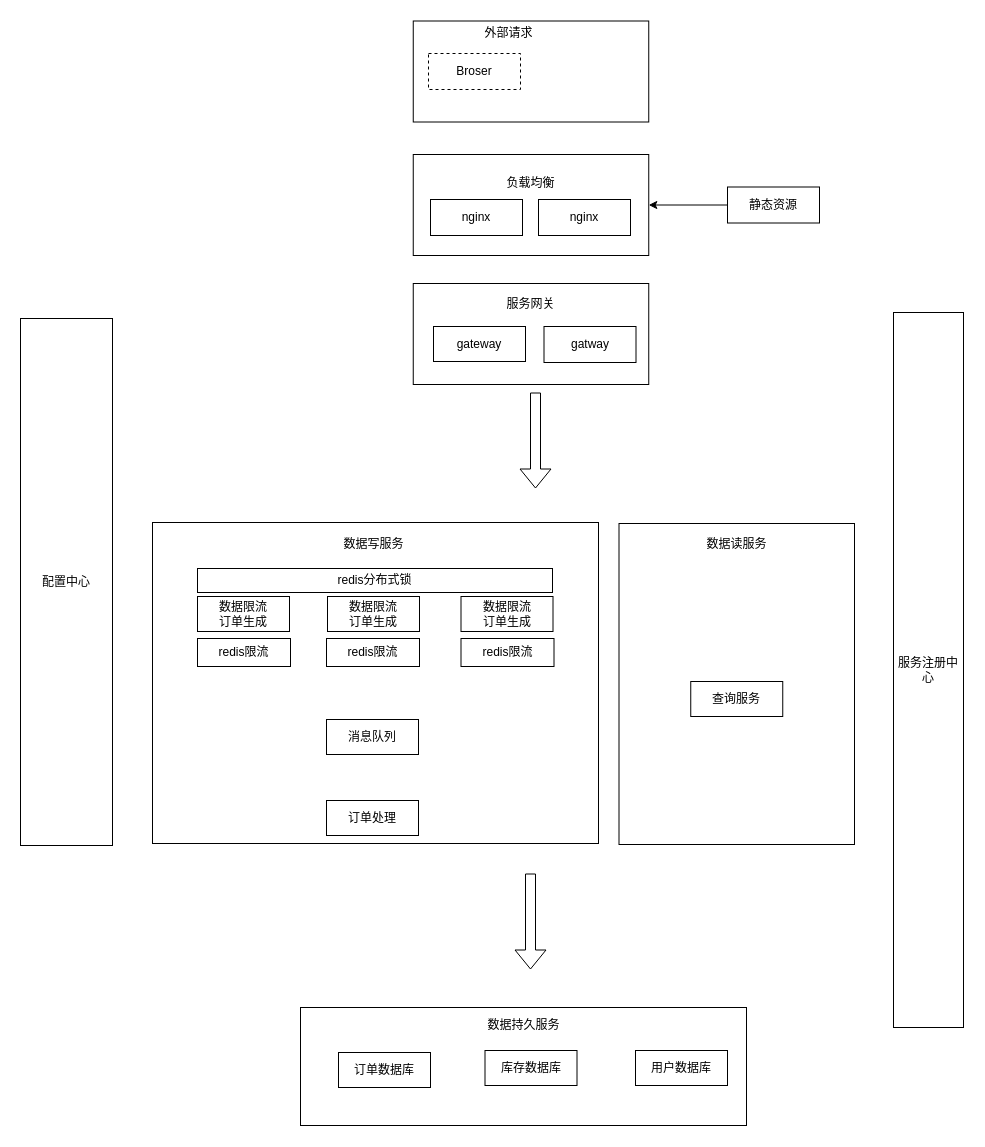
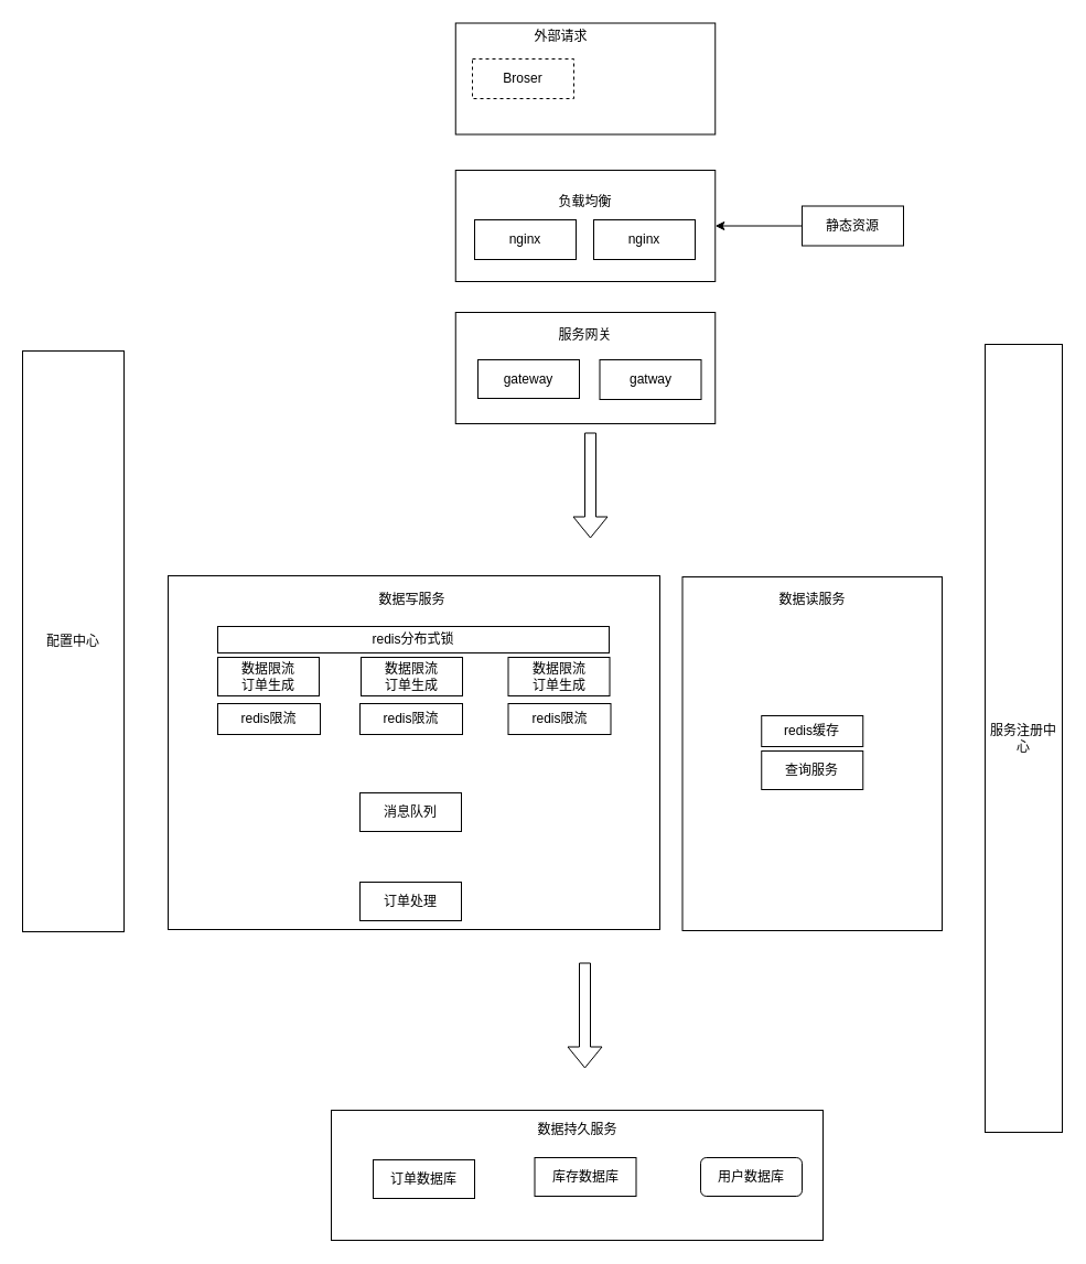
  <mxCell id="0" />
  <mxCell id="1" parent="0" />
  <mxCell id="2" value="" style="rounded=0;whiteSpace=wrap;html=1;fillColor=none;strokeColor=#000000;fontColor=#000000;" vertex="1" parent="1"><mxGeometry x="412.75" y="283" width="235.5" height="101" as="geometry" /></mxCell>
  <mxCell id="3" value="" style="rounded=0;whiteSpace=wrap;html=1;fillColor=none;strokeColor=#000000;fontColor=#000000;" vertex="1" parent="1"><mxGeometry x="412.75" y="154" width="235.5" height="101" as="geometry" /></mxCell>
  <mxCell id="4" value="" style="rounded=0;whiteSpace=wrap;html=1;fillColor=none;strokeColor=#000000;fontColor=#000000;" vertex="1" parent="1"><mxGeometry x="618.5" y="523" width="235.5" height="321" as="geometry" /></mxCell>
  <mxCell id="5" value="" style="rounded=0;whiteSpace=wrap;html=1;fillColor=none;strokeColor=#000000;fontColor=#000000;" vertex="1" parent="1"><mxGeometry x="152" y="522" width="446" height="321" as="geometry" /></mxCell>
  <mxCell id="6" value="Broser" style="rounded=0;whiteSpace=wrap;html=1;fillColor=none;strokeColor=#000000;fontColor=#000000;dashed=1;" parent="1" vertex="1"><mxGeometry x="428" y="53" width="92" height="36" as="geometry" /></mxCell>
  <mxCell id="7" value="nginx" style="rounded=0;whiteSpace=wrap;html=1;fillColor=none;strokeColor=#000000;fontColor=#000000;" parent="1" vertex="1"><mxGeometry x="430" y="199" width="92" height="36" as="geometry" /></mxCell>
  <mxCell id="8" value="外部请求" style="text;html=1;strokeColor=none;fillColor=none;align=center;verticalAlign=middle;whiteSpace=wrap;rounded=0;fontColor=#000000;" parent="1" vertex="1"><mxGeometry x="480.5" y="23" width="55" height="20" as="geometry" /></mxCell>
  <mxCell id="9" style="edgeStyle=none;html=1;exitX=0;exitY=0.5;exitDx=0;exitDy=0;entryX=1;entryY=0.5;entryDx=0;entryDy=0;fontColor=#000000;strokeColor=#000000;" edge="1" parent="1" source="10" target="3"><mxGeometry relative="1" as="geometry" /></mxCell>
  <mxCell id="10" value="静态资源" style="rounded=0;whiteSpace=wrap;html=1;fillColor=none;strokeColor=#000000;fontColor=#000000;" parent="1" vertex="1"><mxGeometry x="727" y="186.5" width="92" height="36" as="geometry" /></mxCell>
  <mxCell id="11" value="gateway" style="rounded=0;whiteSpace=wrap;html=1;fillColor=none;strokeColor=#000000;fontColor=#000000;" parent="1" vertex="1"><mxGeometry x="433" y="326" width="92" height="35" as="geometry" /></mxCell>
  <mxCell id="12" value="gatway" style="rounded=0;whiteSpace=wrap;html=1;fillColor=none;strokeColor=#000000;fontColor=#000000;" parent="1" vertex="1"><mxGeometry x="543.5" y="326" width="92" height="36" as="geometry" /></mxCell>
  <mxCell id="13" value="服务注册中心" style="rounded=0;whiteSpace=wrap;html=1;fillColor=none;strokeColor=#000000;fontColor=#000000;" parent="1" vertex="1"><mxGeometry x="893" y="312" width="70" height="715" as="geometry" /></mxCell>
  <mxCell id="14" value="配置中心" style="rounded=0;whiteSpace=wrap;html=1;fillColor=none;strokeColor=#000000;fontColor=#000000;" parent="1" vertex="1"><mxGeometry x="20" y="318" width="92" height="527" as="geometry" /></mxCell>
  <mxCell id="15" value="数据限流&lt;br&gt;订单生成" style="rounded=0;whiteSpace=wrap;html=1;fillColor=none;strokeColor=#000000;fontColor=#000000;" parent="1" vertex="1"><mxGeometry x="197" y="596" width="92" height="35" as="geometry" /></mxCell>
  <mxCell id="16" value="数据限流&lt;br&gt;订单生成" style="rounded=0;whiteSpace=wrap;html=1;fillColor=none;strokeColor=#000000;fontColor=#000000;" parent="1" vertex="1"><mxGeometry x="460.5" y="596" width="92" height="35" as="geometry" /></mxCell>
  <mxCell id="17" value="数据限流&lt;br&gt;订单生成" style="rounded=0;whiteSpace=wrap;html=1;fillColor=none;strokeColor=#000000;fontColor=#000000;" parent="1" vertex="1"><mxGeometry x="327" y="596" width="92" height="35" as="geometry" /></mxCell>
  <mxCell id="18" value="消息队列" style="rounded=0;whiteSpace=wrap;html=1;fillColor=none;strokeColor=#000000;fontColor=#000000;" parent="1" vertex="1"><mxGeometry x="326" y="719" width="92" height="35" as="geometry" /></mxCell>
  <mxCell id="19" value="订单处理" style="rounded=0;whiteSpace=wrap;html=1;fillColor=none;strokeColor=#000000;fontColor=#000000;" parent="1" vertex="1"><mxGeometry x="326" y="800" width="92" height="35" as="geometry" /></mxCell>
  <mxCell id="20" value="订单数据库&lt;span style=&quot;color: rgba(0 , 0 , 0 , 0) ; font-family: monospace ; font-size: 0px&quot;&gt;%3CmxGraphModel%3E%3Croot%3E%3CmxCell%20id%3D%220%22%2F%3E%3CmxCell%20id%3D%221%22%20parent%3D%220%22%2F%3E%3CmxCell%20id%3D%222%22%20value%3D%22%E8%AE%A2%E5%8D%95%E5%A4%84%E7%90%86%E6%9C%8D%E5%8A%A1%22%20style%3D%22rounded%3D0%3BwhiteSpace%3Dwrap%3Bhtml%3D1%3BfillColor%3Dnone%3BstrokeColor%3D%23000000%3BfontColor%3D%23000000%3B%22%20vertex%3D%221%22%20parent%3D%221%22%3E%3CmxGeometry%20x%3D%22386.5%22%20y%3D%22781%22%20width%3D%2292%22%20height%3D%2235%22%20as%3D%22geometry%22%2F%3E%3C%2FmxCell%3E%3C%2Froot%3E%3C%2FmxGraphModel%3E&lt;/span&gt;" style="rounded=0;whiteSpace=wrap;html=1;fillColor=none;strokeColor=#000000;fontColor=#000000;" parent="1" vertex="1"><mxGeometry x="338" y="1052" width="92" height="35" as="geometry" /></mxCell>
  <mxCell id="21" value="库存数据库" style="rounded=0;whiteSpace=wrap;html=1;fillColor=none;strokeColor=#000000;fontColor=#000000;" parent="1" vertex="1"><mxGeometry x="484.5" y="1050" width="92" height="35" as="geometry" /></mxCell>
- <mxCell id="22" value="用户数据库" style="rounded=0;whiteSpace=wrap;html=1;fillColor=none;strokeColor=#000000;fontColor=#000000;" parent="1" vertex="1"><mxGeometry x="635" y="1050" width="92" height="35" as="geometry" /></mxCell>
+ <mxCell id="22" value="用户数据库" style="whiteSpace=wrap;html=1;fillColor=none;strokeColor=#000000;fontColor=#000000;rounded=1;" parent="1" vertex="1"><mxGeometry x="635" y="1050" width="92" height="35" as="geometry" /></mxCell>
  <mxCell id="23" value="redis分布式锁" style="rounded=0;whiteSpace=wrap;html=1;fontColor=#000000;strokeColor=#000000;fillColor=none;" parent="1" vertex="1"><mxGeometry x="197" y="568" width="355" height="24" as="geometry" /></mxCell>
  <mxCell id="24" value="redis限流" style="rounded=0;whiteSpace=wrap;html=1;fontColor=#000000;strokeColor=#000000;fillColor=none;" parent="1" vertex="1"><mxGeometry x="197" y="638" width="93" height="28" as="geometry" /></mxCell>
  <mxCell id="25" value="redis限流" style="rounded=0;whiteSpace=wrap;html=1;fontColor=#000000;strokeColor=#000000;fillColor=none;" parent="1" vertex="1"><mxGeometry x="326" y="638" width="93" height="28" as="geometry" /></mxCell>
  <mxCell id="26" value="redis限流" style="rounded=0;whiteSpace=wrap;html=1;fontColor=#000000;strokeColor=#000000;fillColor=none;" parent="1" vertex="1"><mxGeometry x="460.5" y="638" width="93" height="28" as="geometry" /></mxCell>
  <mxCell id="27" value="查询服务" style="rounded=0;whiteSpace=wrap;html=1;fillColor=none;strokeColor=#000000;fontColor=#000000;" vertex="1" parent="1"><mxGeometry x="690.25" y="681" width="92" height="35" as="geometry" /></mxCell>
+ <mxCell id="28" value="redis缓存" style="rounded=0;whiteSpace=wrap;html=1;fontColor=#000000;strokeColor=#000000;fillColor=none;" vertex="1" parent="1"><mxGeometry x="690.25" y="649" width="92" height="28" as="geometry" /></mxCell>
  <mxCell id="29" value="" style="shape=flexArrow;endArrow=classic;html=1;fontColor=#000000;strokeColor=#000000;" edge="1" parent="1"><mxGeometry width="50" height="50" relative="1" as="geometry"><mxPoint x="535" y="392" as="sourcePoint" /><mxPoint x="535" y="488" as="targetPoint" /></mxGeometry></mxCell>
  <mxCell id="30" value="" style="rounded=0;whiteSpace=wrap;html=1;fillColor=none;strokeColor=#000000;fontColor=#000000;" vertex="1" parent="1"><mxGeometry x="300" y="1007" width="446" height="118" as="geometry" /></mxCell>
  <mxCell id="31" value="数据写服务" style="text;html=1;strokeColor=none;fillColor=none;align=center;verticalAlign=middle;whiteSpace=wrap;rounded=0;fontColor=#000000;" vertex="1" parent="1"><mxGeometry x="315.5" y="534" width="115" height="20" as="geometry" /></mxCell>
  <mxCell id="32" value="数据读服务&lt;span style=&quot;color: rgba(0 , 0 , 0 , 0) ; font-family: monospace ; font-size: 0px&quot;&gt;%3CmxGraphModel%3E%3Croot%3E%3CmxCell%20id%3D%220%22%2F%3E%3CmxCell%20id%3D%221%22%20parent%3D%220%22%2F%3E%3CmxCell%20id%3D%222%22%20value%3D%22%E6%95%B0%E6%8D%AE%E5%86%99%E6%9C%8D%E5%8A%A1%22%20style%3D%22text%3Bhtml%3D1%3BstrokeColor%3Dnone%3BfillColor%3Dnone%3Balign%3Dcenter%3BverticalAlign%3Dmiddle%3BwhiteSpace%3Dwrap%3Brounded%3D0%3BfontColor%3D%23000000%3B%22%20vertex%3D%221%22%20parent%3D%221%22%3E%3CmxGeometry%20x%3D%22175.5%22%20y%3D%22518%22%20width%3D%22115%22%20height%3D%2220%22%20as%3D%22geometry%22%2F%3E%3C%2FmxCell%3E%3C%2Froot%3E%3C%2FmxGraphModel%3E&lt;/span&gt;" style="text;html=1;strokeColor=none;fillColor=none;align=center;verticalAlign=middle;whiteSpace=wrap;rounded=0;fontColor=#000000;" vertex="1" parent="1"><mxGeometry x="678.75" y="534" width="115" height="20" as="geometry" /></mxCell>
  <mxCell id="33" value="数据持久服务" style="text;html=1;strokeColor=none;fillColor=none;align=center;verticalAlign=middle;whiteSpace=wrap;rounded=0;fontColor=#000000;" vertex="1" parent="1"><mxGeometry x="465.5" y="1015" width="115" height="20" as="geometry" /></mxCell>
  <mxCell id="34" value="" style="shape=flexArrow;endArrow=classic;html=1;fontColor=#000000;strokeColor=#000000;" edge="1" parent="1"><mxGeometry width="50" height="50" relative="1" as="geometry"><mxPoint x="530" y="873" as="sourcePoint" /><mxPoint x="530" y="969" as="targetPoint" /></mxGeometry></mxCell>
  <mxCell id="35" value="nginx" style="rounded=0;whiteSpace=wrap;html=1;fillColor=none;strokeColor=#000000;fontColor=#000000;" vertex="1" parent="1"><mxGeometry x="538" y="199" width="92" height="36" as="geometry" /></mxCell>
  <mxCell id="36" value="负载均衡" style="text;html=1;strokeColor=none;fillColor=none;align=center;verticalAlign=middle;whiteSpace=wrap;rounded=0;fontColor=#000000;" vertex="1" parent="1"><mxGeometry x="473" y="173" width="115" height="20" as="geometry" /></mxCell>
  <mxCell id="37" value="" style="rounded=0;whiteSpace=wrap;html=1;fillColor=none;strokeColor=#000000;fontColor=#000000;" vertex="1" parent="1"><mxGeometry x="412.75" y="20.5" width="235.5" height="101" as="geometry" /></mxCell>
  <mxCell id="38" value="服务网关" style="text;html=1;strokeColor=none;fillColor=none;align=center;verticalAlign=middle;whiteSpace=wrap;rounded=0;fontColor=#000000;" vertex="1" parent="1"><mxGeometry x="473" y="294" width="115" height="20" as="geometry" /></mxCell>
